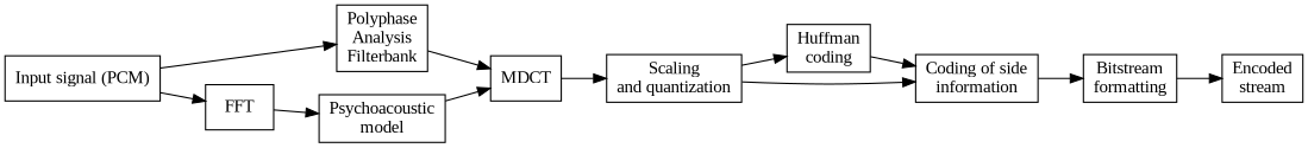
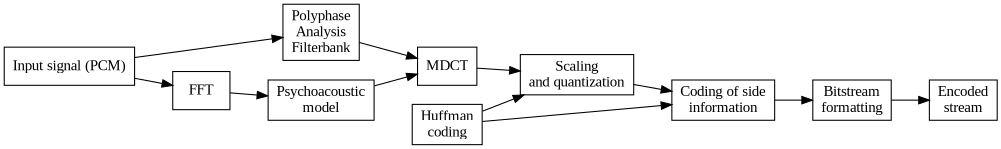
  digraph {
    fontname="Liberation Serif"
    rankdir=LR
    node [fontname="Liberation Serif" shape=box]
    edge [fontname="Liberation Serif"]
    n1 [label="Input signal (PCM)"]
    n2 [label="Polyphase\nAnalysis\nFilterbank"]
    FFT
    MDCT
    n5 [label="Psychoacoustic\nmodel"]
    n6 [label="Scaling\nand quantization"]
    n7 [label="Huffman\ncoding"]
    n8 [label="Coding of side\ninformation"]
    n9 [label="Bitstream\nformatting"]
    n10 [label="Encoded\nstream"]
    n1 -> n2
    n1 -> FFT
    n2 -> MDCT
    FFT -> n5
    MDCT -> n6
    n5 -> MDCT
-   n6 -> n7
+   n7 -> n6
    n6 -> n8
    n7 -> n8
    n8 -> n9
    n9 -> n10
  }
